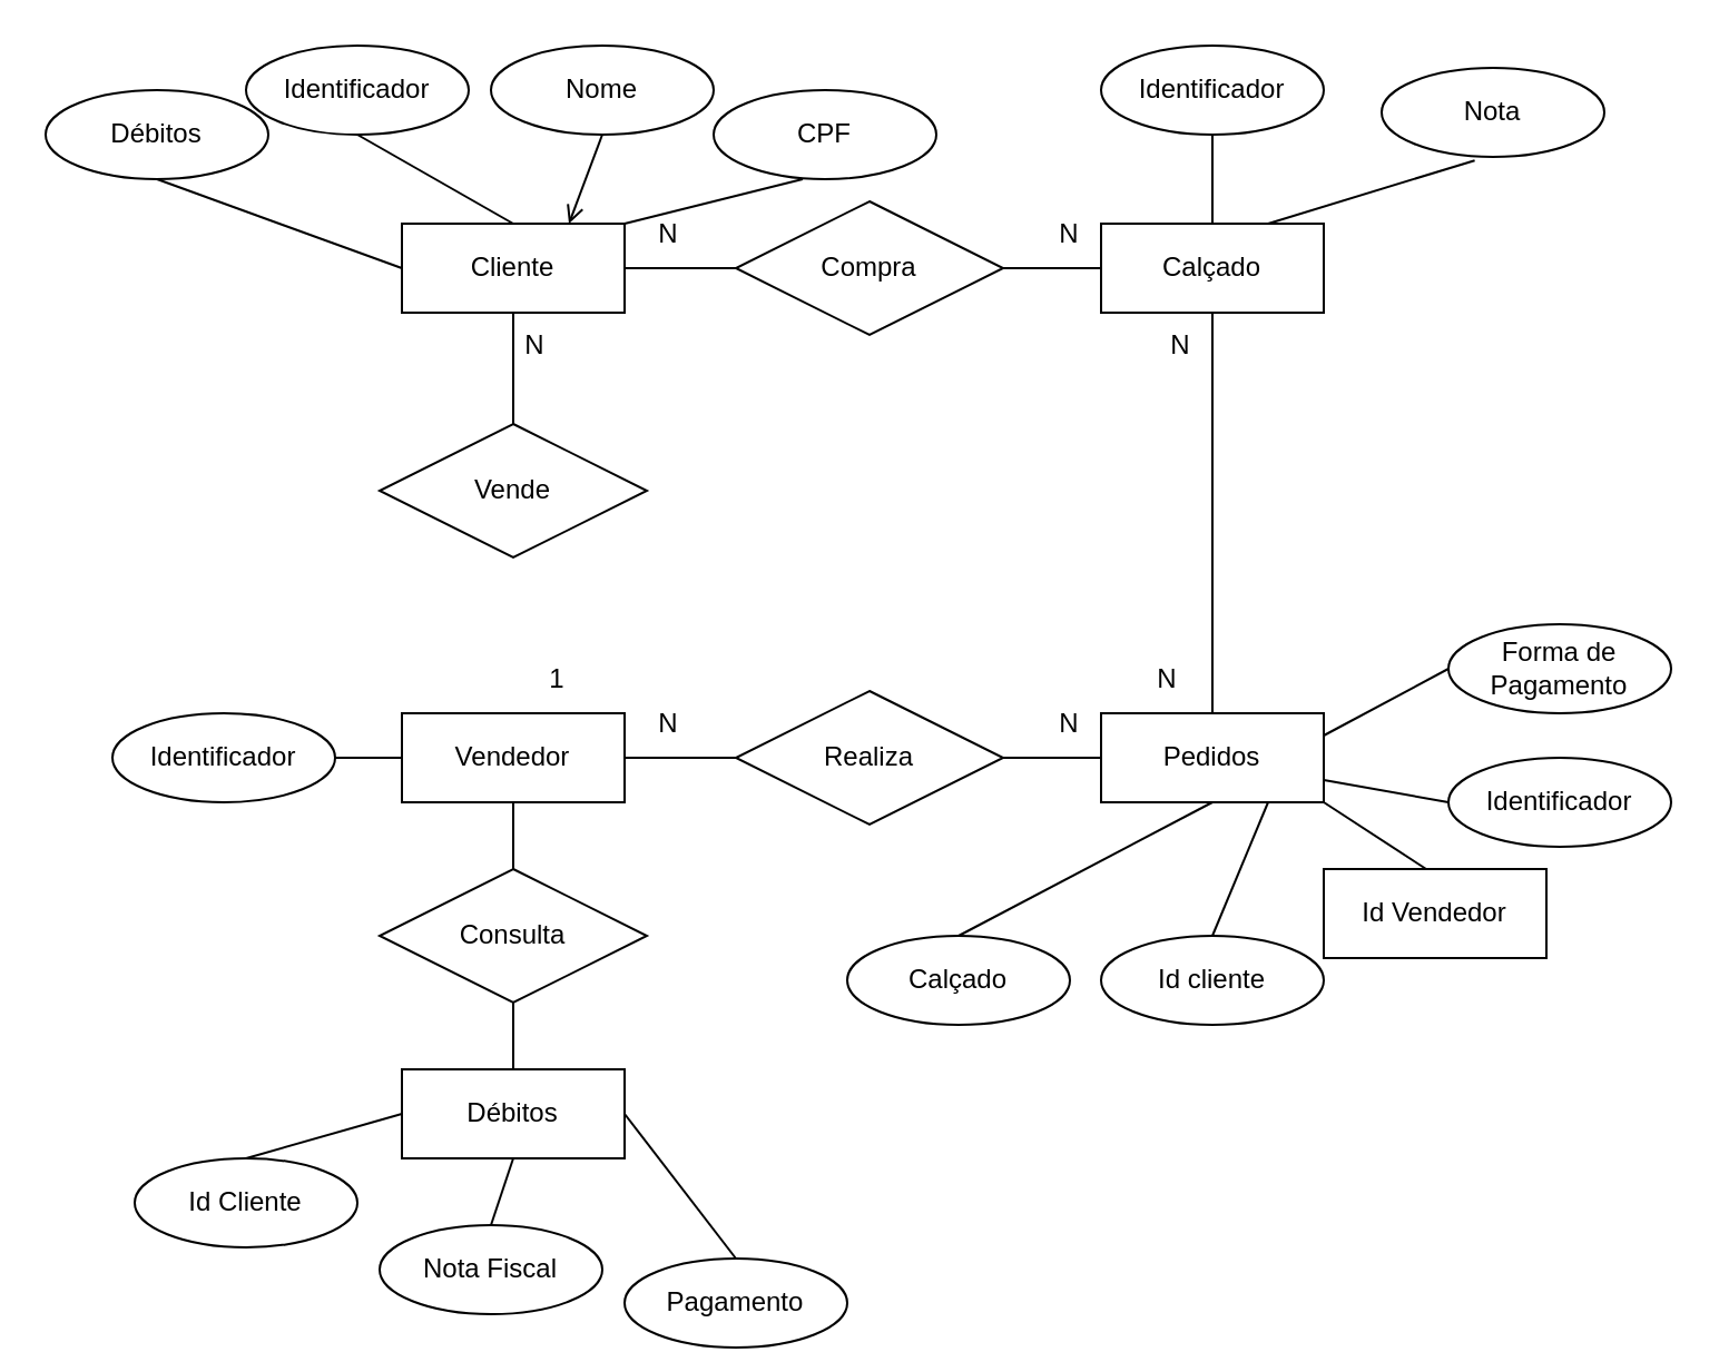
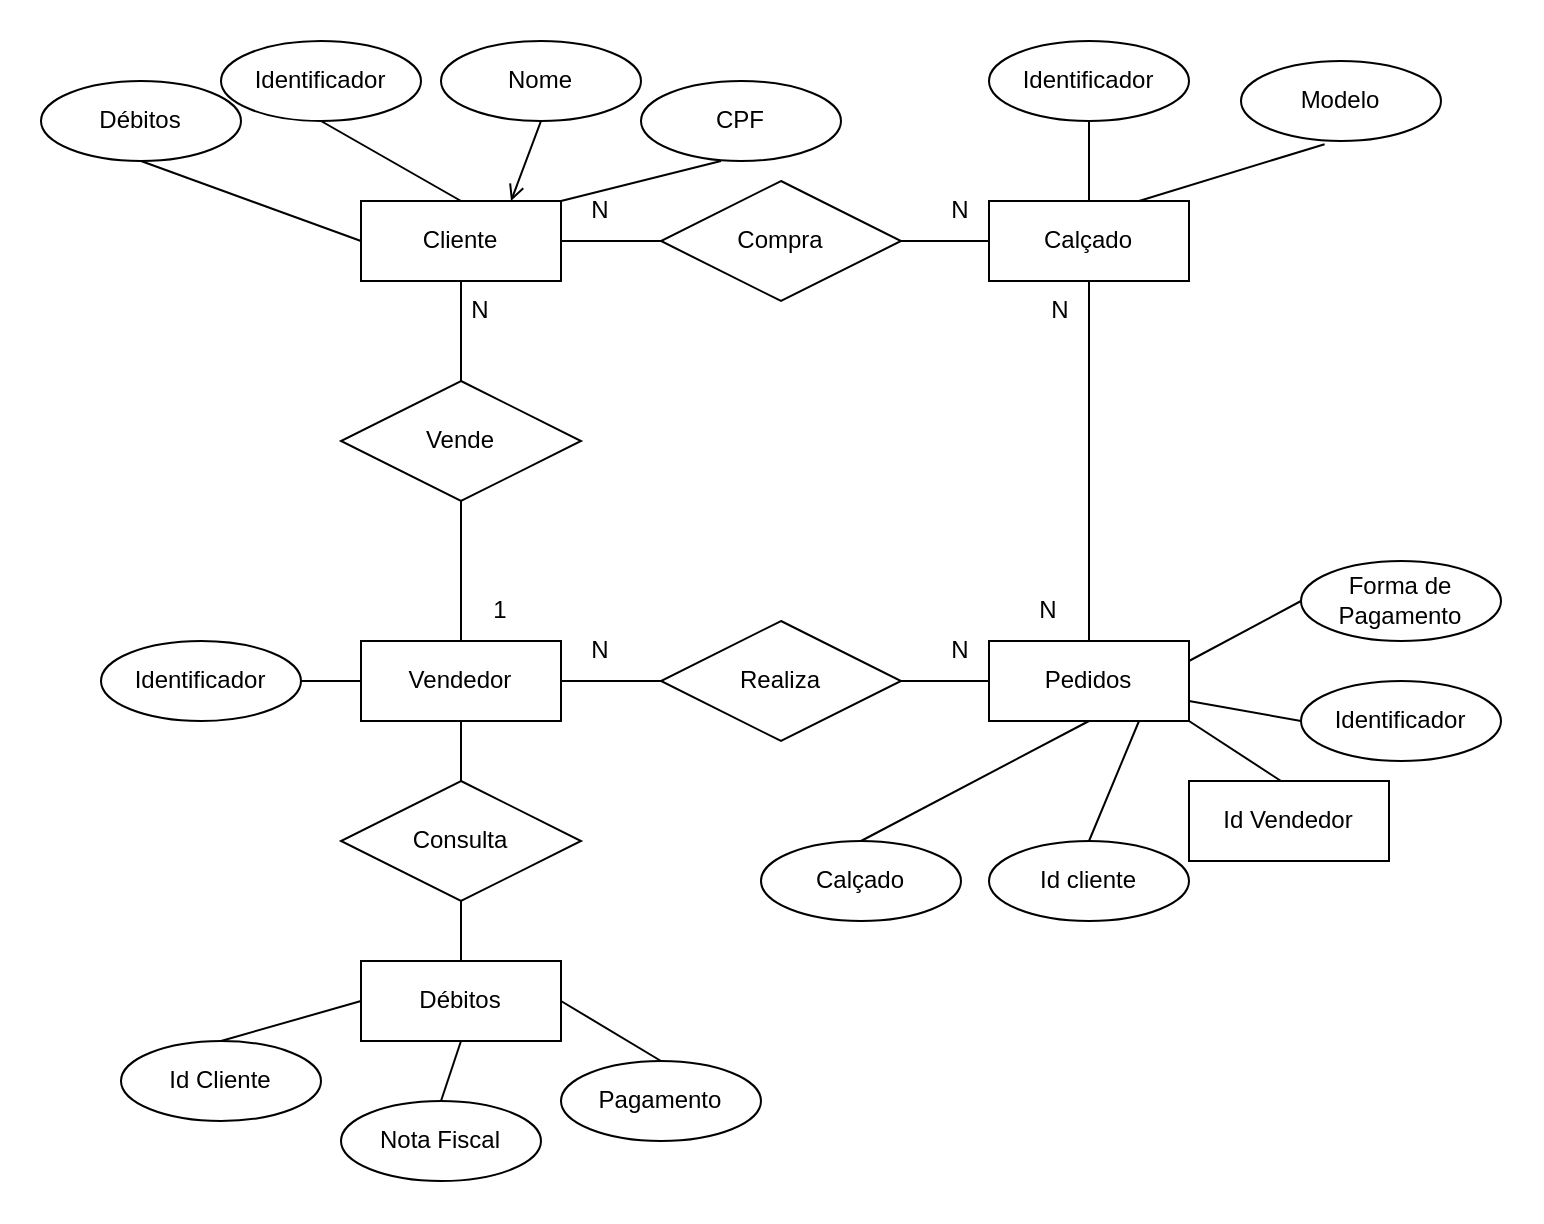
  <mxCell id="0" />
  <mxCell id="1" parent="0" />
  <mxCell id="2" value="Cliente" style="whiteSpace=wrap;html=1;align=center;" vertex="1" parent="1"><mxGeometry x="180" y="100" width="100" height="40" as="geometry" /></mxCell>
  <mxCell id="3" value="Vendedor" style="whiteSpace=wrap;html=1;align=center;" vertex="1" parent="1"><mxGeometry x="180" y="320" width="100" height="40" as="geometry" /></mxCell>
  <mxCell id="4" value="Calçado" style="whiteSpace=wrap;html=1;align=center;" vertex="1" parent="1"><mxGeometry x="494" y="100" width="100" height="40" as="geometry" /></mxCell>
  <mxCell id="5" value="Identificador" style="ellipse;whiteSpace=wrap;html=1;align=center;" vertex="1" parent="1"><mxGeometry x="110" y="20" width="100" height="40" as="geometry" /></mxCell>
  <mxCell id="6" value="Débitos" style="ellipse;whiteSpace=wrap;html=1;align=center;" vertex="1" parent="1"><mxGeometry x="20" y="40" width="100" height="40" as="geometry" /></mxCell>
  <mxCell id="7" value="Vende" style="shape=rhombus;perimeter=rhombusPerimeter;whiteSpace=wrap;html=1;align=center;" vertex="1" parent="1"><mxGeometry x="170" y="190" width="120" height="60" as="geometry" /></mxCell>
+ <mxCell id="8" value="" style="endArrow=none;html=1;rounded=0;exitX=0.5;exitY=1;exitDx=0;exitDy=0;entryX=0.5;entryY=0;entryDx=0;entryDy=0;" edge="1" parent="1" source="7" target="3"><mxGeometry relative="1" as="geometry"><mxPoint x="460" y="170" as="sourcePoint" /><mxPoint x="620" y="170" as="targetPoint" /><Array as="points" /></mxGeometry></mxCell>
  <mxCell id="9" value="" style="endArrow=none;html=1;rounded=0;exitX=0.5;exitY=1;exitDx=0;exitDy=0;entryX=0.5;entryY=0;entryDx=0;entryDy=0;" edge="1" parent="1" source="5" target="2"><mxGeometry relative="1" as="geometry"><mxPoint x="460" y="170" as="sourcePoint" /><mxPoint x="620" y="170" as="targetPoint" /></mxGeometry></mxCell>
  <mxCell id="10" value="" style="endArrow=none;html=1;rounded=0;exitX=0;exitY=0.5;exitDx=0;exitDy=0;entryX=0.5;entryY=1;entryDx=0;entryDy=0;" edge="1" parent="1" source="2" target="6"><mxGeometry relative="1" as="geometry"><mxPoint x="460" y="170" as="sourcePoint" /><mxPoint x="620" y="170" as="targetPoint" /></mxGeometry></mxCell>
  <mxCell id="11" value="N" style="text;strokeColor=none;align=center;fillColor=none;html=1;verticalAlign=middle;whiteSpace=wrap;rounded=0;" vertex="1" parent="1"><mxGeometry x="210" y="140" width="60" height="30" as="geometry" /></mxCell>
  <mxCell id="12" value="" style="endArrow=none;html=1;rounded=0;exitX=0.5;exitY=1;exitDx=0;exitDy=0;entryX=0.5;entryY=0;entryDx=0;entryDy=0;" edge="1" parent="1" source="2" target="7"><mxGeometry relative="1" as="geometry"><mxPoint x="280" y="120" as="sourcePoint" /><mxPoint x="380" y="140" as="targetPoint" /></mxGeometry></mxCell>
  <mxCell id="13" value="1" style="text;strokeColor=none;align=center;fillColor=none;html=1;verticalAlign=middle;whiteSpace=wrap;rounded=0;" vertex="1" parent="1"><mxGeometry x="220" y="290" width="60" height="30" as="geometry" /></mxCell>
  <mxCell id="14" value="Identificador" style="ellipse;whiteSpace=wrap;html=1;align=center;" vertex="1" parent="1"><mxGeometry x="50" y="320" width="100" height="40" as="geometry" /></mxCell>
  <mxCell id="15" value="" style="endArrow=none;html=1;rounded=0;exitX=1;exitY=0.5;exitDx=0;exitDy=0;entryX=0;entryY=0.5;entryDx=0;entryDy=0;" edge="1" parent="1" source="14" target="3"><mxGeometry relative="1" as="geometry"><mxPoint x="460" y="170" as="sourcePoint" /><mxPoint x="620" y="170" as="targetPoint" /></mxGeometry></mxCell>
  <mxCell id="16" value="" style="endArrow=none;html=1;rounded=0;exitX=1;exitY=0.5;exitDx=0;exitDy=0;" edge="1" parent="1" source="2"><mxGeometry relative="1" as="geometry"><mxPoint x="460" y="170" as="sourcePoint" /><mxPoint x="330" y="120" as="targetPoint" /></mxGeometry></mxCell>
  <mxCell id="17" value="Nome" style="ellipse;whiteSpace=wrap;html=1;align=center;" vertex="1" parent="1"><mxGeometry x="220" y="20" width="100" height="40" as="geometry" /></mxCell>
  <mxCell id="18" value="CPF" style="ellipse;whiteSpace=wrap;html=1;align=center;" vertex="1" parent="1"><mxGeometry x="320" y="40" width="100" height="40" as="geometry" /></mxCell>
  <mxCell id="19" value="" style="endArrow=open;html=1;rounded=0;exitX=0.5;exitY=1;exitDx=0;exitDy=0;entryX=0.75;entryY=0;entryDx=0;entryDy=0;" edge="1" parent="1" source="17" target="2"><mxGeometry relative="1" as="geometry"><mxPoint x="460" y="170" as="sourcePoint" /><mxPoint x="620" y="170" as="targetPoint" /></mxGeometry></mxCell>
  <mxCell id="20" value="" style="endArrow=none;html=1;rounded=0;exitX=0.4;exitY=1;exitDx=0;exitDy=0;exitPerimeter=0;entryX=1;entryY=0;entryDx=0;entryDy=0;" edge="1" parent="1" source="18" target="2"><mxGeometry relative="1" as="geometry"><mxPoint x="460" y="170" as="sourcePoint" /><mxPoint x="620" y="170" as="targetPoint" /></mxGeometry></mxCell>
  <mxCell id="21" value="Compra" style="shape=rhombus;perimeter=rhombusPerimeter;whiteSpace=wrap;html=1;align=center;" vertex="1" parent="1"><mxGeometry x="330" y="90" width="120" height="60" as="geometry" /></mxCell>
  <mxCell id="22" value="" style="endArrow=none;html=1;rounded=0;exitX=1;exitY=0.5;exitDx=0;exitDy=0;entryX=0;entryY=0.5;entryDx=0;entryDy=0;" edge="1" parent="1" source="21" target="4"><mxGeometry relative="1" as="geometry"><mxPoint x="460" y="170" as="sourcePoint" /><mxPoint x="620" y="170" as="targetPoint" /></mxGeometry></mxCell>
  <mxCell id="23" value="N" style="text;strokeColor=none;align=center;fillColor=none;html=1;verticalAlign=middle;whiteSpace=wrap;rounded=0;" vertex="1" parent="1"><mxGeometry x="450" y="90" width="60" height="30" as="geometry" /></mxCell>
  <mxCell id="24" value="N" style="text;strokeColor=none;align=center;fillColor=none;html=1;verticalAlign=middle;whiteSpace=wrap;rounded=0;" vertex="1" parent="1"><mxGeometry x="270" y="90" width="60" height="30" as="geometry" /></mxCell>
  <mxCell id="25" value="Identificador" style="ellipse;whiteSpace=wrap;html=1;align=center;" vertex="1" parent="1"><mxGeometry x="494" y="20" width="100" height="40" as="geometry" /></mxCell>
- <mxCell id="26" value="Nota" style="ellipse;whiteSpace=wrap;html=1;align=center;" vertex="1" parent="1"><mxGeometry x="620" y="30" width="100" height="40" as="geometry" /></mxCell>
+ <mxCell id="26" value="Modelo" style="ellipse;whiteSpace=wrap;html=1;align=center;" vertex="1" parent="1"><mxGeometry x="620" y="30" width="100" height="40" as="geometry" /></mxCell>
  <mxCell id="27" value="" style="endArrow=none;html=1;rounded=0;exitX=0.5;exitY=1;exitDx=0;exitDy=0;" edge="1" parent="1" source="25" target="4"><mxGeometry relative="1" as="geometry"><mxPoint x="460" y="170" as="sourcePoint" /><mxPoint x="620" y="170" as="targetPoint" /></mxGeometry></mxCell>
  <mxCell id="28" value="" style="endArrow=none;html=1;rounded=0;entryX=0.418;entryY=1.04;entryDx=0;entryDy=0;entryPerimeter=0;exitX=0.75;exitY=0;exitDx=0;exitDy=0;" edge="1" parent="1" source="4" target="26"><mxGeometry relative="1" as="geometry"><mxPoint x="460" y="170" as="sourcePoint" /><mxPoint x="620" y="170" as="targetPoint" /></mxGeometry></mxCell>
  <mxCell id="29" value="N" style="text;strokeColor=none;align=center;fillColor=none;html=1;verticalAlign=middle;whiteSpace=wrap;rounded=0;" vertex="1" parent="1"><mxGeometry x="450" y="310" width="60" height="30" as="geometry" /></mxCell>
  <mxCell id="30" value="N" style="text;strokeColor=none;align=center;fillColor=none;html=1;verticalAlign=middle;whiteSpace=wrap;rounded=0;" vertex="1" parent="1"><mxGeometry x="500" y="140" width="60" height="30" as="geometry" /></mxCell>
  <mxCell id="31" value="Pedidos" style="whiteSpace=wrap;html=1;align=center;" vertex="1" parent="1"><mxGeometry x="494" y="320" width="100" height="40" as="geometry" /></mxCell>
  <mxCell id="32" value="" style="endArrow=none;html=1;rounded=0;exitX=0.5;exitY=1;exitDx=0;exitDy=0;entryX=0.5;entryY=0;entryDx=0;entryDy=0;" edge="1" parent="1" source="4" target="31"><mxGeometry relative="1" as="geometry"><mxPoint x="500" y="230" as="sourcePoint" /><mxPoint x="620" y="170" as="targetPoint" /></mxGeometry></mxCell>
  <mxCell id="33" value="N" style="text;strokeColor=none;align=center;fillColor=none;html=1;verticalAlign=middle;whiteSpace=wrap;rounded=0;" vertex="1" parent="1"><mxGeometry x="270" y="310" width="60" height="30" as="geometry" /></mxCell>
  <mxCell id="34" value="Realiza" style="shape=rhombus;perimeter=rhombusPerimeter;whiteSpace=wrap;html=1;align=center;" vertex="1" parent="1"><mxGeometry x="330" y="310" width="120" height="60" as="geometry" /></mxCell>
  <mxCell id="35" value="" style="endArrow=none;html=1;rounded=0;exitX=1;exitY=0.5;exitDx=0;exitDy=0;entryX=0;entryY=0.5;entryDx=0;entryDy=0;" edge="1" parent="1" source="3" target="34"><mxGeometry relative="1" as="geometry"><mxPoint x="460" y="170" as="sourcePoint" /><mxPoint x="620" y="170" as="targetPoint" /></mxGeometry></mxCell>
  <mxCell id="36" value="" style="endArrow=none;html=1;rounded=0;exitX=1;exitY=0.5;exitDx=0;exitDy=0;entryX=0;entryY=0.5;entryDx=0;entryDy=0;" edge="1" parent="1" source="34" target="31"><mxGeometry relative="1" as="geometry"><mxPoint x="460" y="170" as="sourcePoint" /><mxPoint x="620" y="170" as="targetPoint" /></mxGeometry></mxCell>
  <mxCell id="37" value="N" style="text;strokeColor=none;align=center;fillColor=none;html=1;verticalAlign=middle;whiteSpace=wrap;rounded=0;" vertex="1" parent="1"><mxGeometry x="494" y="290" width="60" height="30" as="geometry" /></mxCell>
  <mxCell id="38" value="Identificador" style="ellipse;whiteSpace=wrap;html=1;align=center;" vertex="1" parent="1"><mxGeometry x="650" y="340" width="100" height="40" as="geometry" /></mxCell>
  <mxCell id="39" value="Id Vendedor" style="whiteSpace=wrap;html=1;align=center;rounded=0;" vertex="1" parent="1"><mxGeometry x="594" y="390" width="100" height="40" as="geometry" /></mxCell>
  <mxCell id="40" value="Id cliente" style="ellipse;whiteSpace=wrap;html=1;align=center;" vertex="1" parent="1"><mxGeometry x="494" y="420" width="100" height="40" as="geometry" /></mxCell>
  <mxCell id="41" value="Calçado" style="ellipse;whiteSpace=wrap;html=1;align=center;" vertex="1" parent="1"><mxGeometry x="380" y="420" width="100" height="40" as="geometry" /></mxCell>
  <mxCell id="42" value="Débitos" style="whiteSpace=wrap;html=1;align=center;" vertex="1" parent="1"><mxGeometry x="180" y="480" width="100" height="40" as="geometry" /></mxCell>
  <mxCell id="43" value="Forma de Pagamento" style="ellipse;whiteSpace=wrap;html=1;align=center;" vertex="1" parent="1"><mxGeometry x="650" y="280" width="100" height="40" as="geometry" /></mxCell>
  <mxCell id="44" value="Consulta" style="shape=rhombus;perimeter=rhombusPerimeter;whiteSpace=wrap;html=1;align=center;" vertex="1" parent="1"><mxGeometry x="170" y="390" width="120" height="60" as="geometry" /></mxCell>
  <mxCell id="45" value="" style="endArrow=none;html=1;rounded=0;exitX=0.5;exitY=1;exitDx=0;exitDy=0;" edge="1" parent="1" source="3" target="44"><mxGeometry relative="1" as="geometry"><mxPoint x="460" y="340" as="sourcePoint" /><mxPoint x="620" y="340" as="targetPoint" /></mxGeometry></mxCell>
  <mxCell id="46" value="" style="endArrow=none;html=1;rounded=0;entryX=0.5;entryY=1;entryDx=0;entryDy=0;exitX=0.5;exitY=0;exitDx=0;exitDy=0;" edge="1" parent="1" source="42" target="44"><mxGeometry relative="1" as="geometry"><mxPoint x="460" y="340" as="sourcePoint" /><mxPoint x="620" y="340" as="targetPoint" /></mxGeometry></mxCell>
  <mxCell id="47" value="" style="endArrow=none;html=1;rounded=0;entryX=1;entryY=0.25;entryDx=0;entryDy=0;exitX=0;exitY=0.5;exitDx=0;exitDy=0;" edge="1" parent="1" source="43" target="31"><mxGeometry relative="1" as="geometry"><mxPoint x="460" y="340" as="sourcePoint" /><mxPoint x="610" y="340" as="targetPoint" /></mxGeometry></mxCell>
  <mxCell id="48" value="" style="endArrow=none;html=1;rounded=0;entryX=0;entryY=0.5;entryDx=0;entryDy=0;exitX=1;exitY=0.75;exitDx=0;exitDy=0;" edge="1" parent="1" source="31" target="38"><mxGeometry relative="1" as="geometry"><mxPoint x="460" y="340" as="sourcePoint" /><mxPoint x="620" y="340" as="targetPoint" /></mxGeometry></mxCell>
  <mxCell id="49" value="" style="endArrow=none;html=1;rounded=0;exitX=1;exitY=1;exitDx=0;exitDy=0;entryX=0.46;entryY=0;entryDx=0;entryDy=0;entryPerimeter=0;" edge="1" parent="1" source="31" target="39"><mxGeometry relative="1" as="geometry"><mxPoint x="460" y="340" as="sourcePoint" /><mxPoint x="620" y="340" as="targetPoint" /></mxGeometry></mxCell>
  <mxCell id="50" value="" style="endArrow=none;html=1;rounded=0;entryX=0.75;entryY=1;entryDx=0;entryDy=0;exitX=0.5;exitY=0;exitDx=0;exitDy=0;" edge="1" parent="1" source="40" target="31"><mxGeometry relative="1" as="geometry"><mxPoint x="460" y="340" as="sourcePoint" /><mxPoint x="620" y="340" as="targetPoint" /></mxGeometry></mxCell>
  <mxCell id="51" value="" style="endArrow=none;html=1;rounded=0;entryX=0.5;entryY=1;entryDx=0;entryDy=0;exitX=0.5;exitY=0;exitDx=0;exitDy=0;" edge="1" parent="1" source="41" target="31"><mxGeometry relative="1" as="geometry"><mxPoint x="460" y="340" as="sourcePoint" /><mxPoint x="620" y="340" as="targetPoint" /></mxGeometry></mxCell>
  <mxCell id="52" value="Id Cliente" style="ellipse;whiteSpace=wrap;html=1;align=center;" vertex="1" parent="1"><mxGeometry x="60" y="520" width="100" height="40" as="geometry" /></mxCell>
  <mxCell id="53" value="Nota Fiscal" style="ellipse;whiteSpace=wrap;html=1;align=center;" vertex="1" parent="1"><mxGeometry x="170" y="550" width="100" height="40" as="geometry" /></mxCell>
- <mxCell id="54" value="Pagamento" style="ellipse;whiteSpace=wrap;html=1;align=center;" vertex="1" parent="1"><mxGeometry x="280" y="565" width="100" height="40" as="geometry" /></mxCell>
+ <mxCell id="54" value="Pagamento" style="ellipse;whiteSpace=wrap;html=1;align=center;" vertex="1" parent="1"><mxGeometry x="280" y="530" width="100" height="40" as="geometry" /></mxCell>
  <mxCell id="55" value="" style="endArrow=none;html=1;rounded=0;exitX=0;exitY=0.5;exitDx=0;exitDy=0;entryX=0.5;entryY=0;entryDx=0;entryDy=0;" edge="1" parent="1" source="42" target="52"><mxGeometry relative="1" as="geometry"><mxPoint x="460" y="340" as="sourcePoint" /><mxPoint x="620" y="340" as="targetPoint" /></mxGeometry></mxCell>
  <mxCell id="56" value="" style="endArrow=none;html=1;rounded=0;exitX=0.5;exitY=1;exitDx=0;exitDy=0;entryX=0.5;entryY=0;entryDx=0;entryDy=0;" edge="1" parent="1" source="42" target="53"><mxGeometry relative="1" as="geometry"><mxPoint x="460" y="340" as="sourcePoint" /><mxPoint x="620" y="340" as="targetPoint" /></mxGeometry></mxCell>
  <mxCell id="57" value="" style="endArrow=none;html=1;rounded=0;entryX=1;entryY=0.5;entryDx=0;entryDy=0;exitX=0.5;exitY=0;exitDx=0;exitDy=0;" edge="1" parent="1" source="54" target="42"><mxGeometry relative="1" as="geometry"><mxPoint x="460" y="340" as="sourcePoint" /><mxPoint x="620" y="340" as="targetPoint" /></mxGeometry></mxCell>
